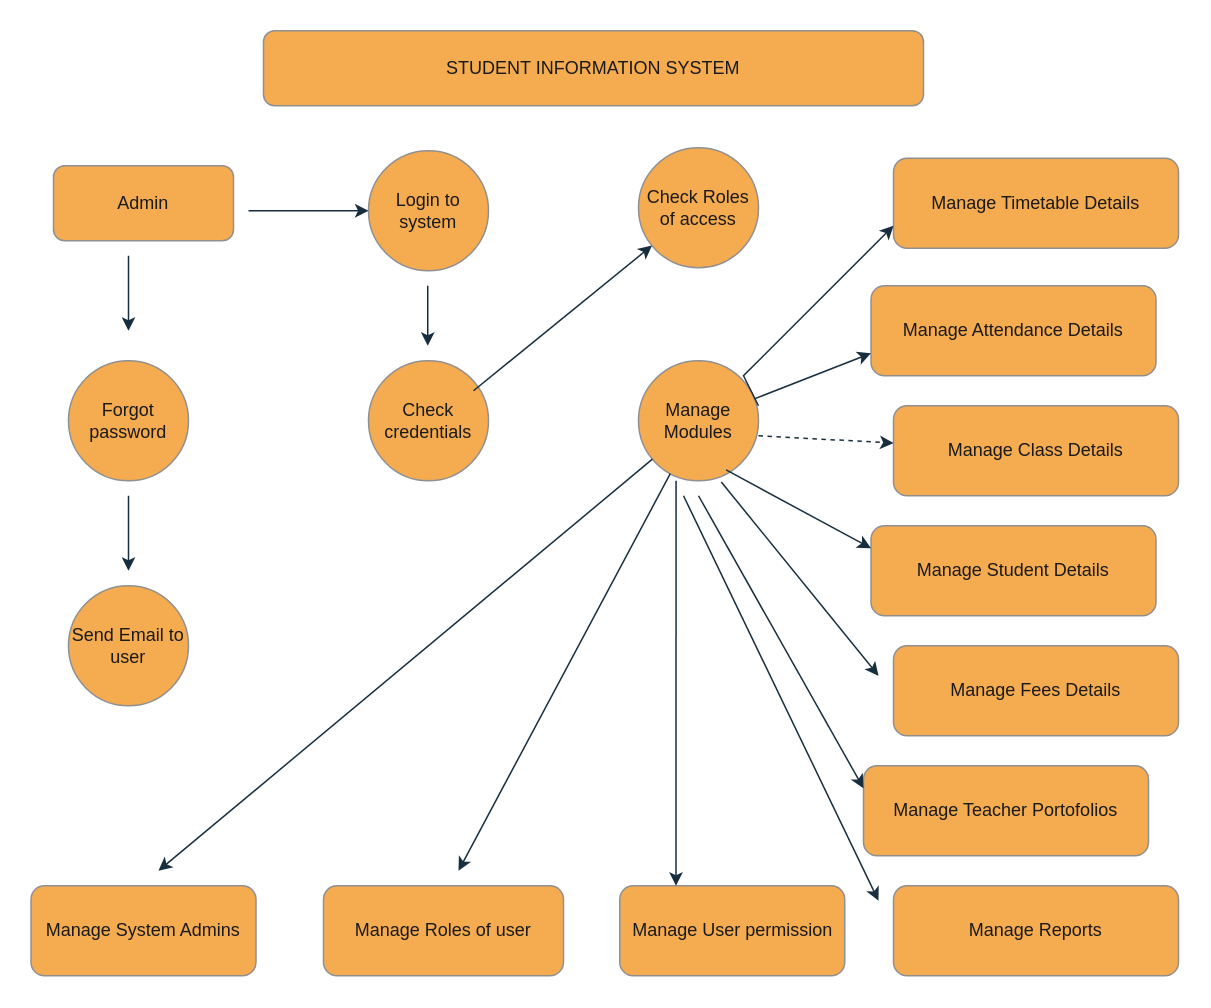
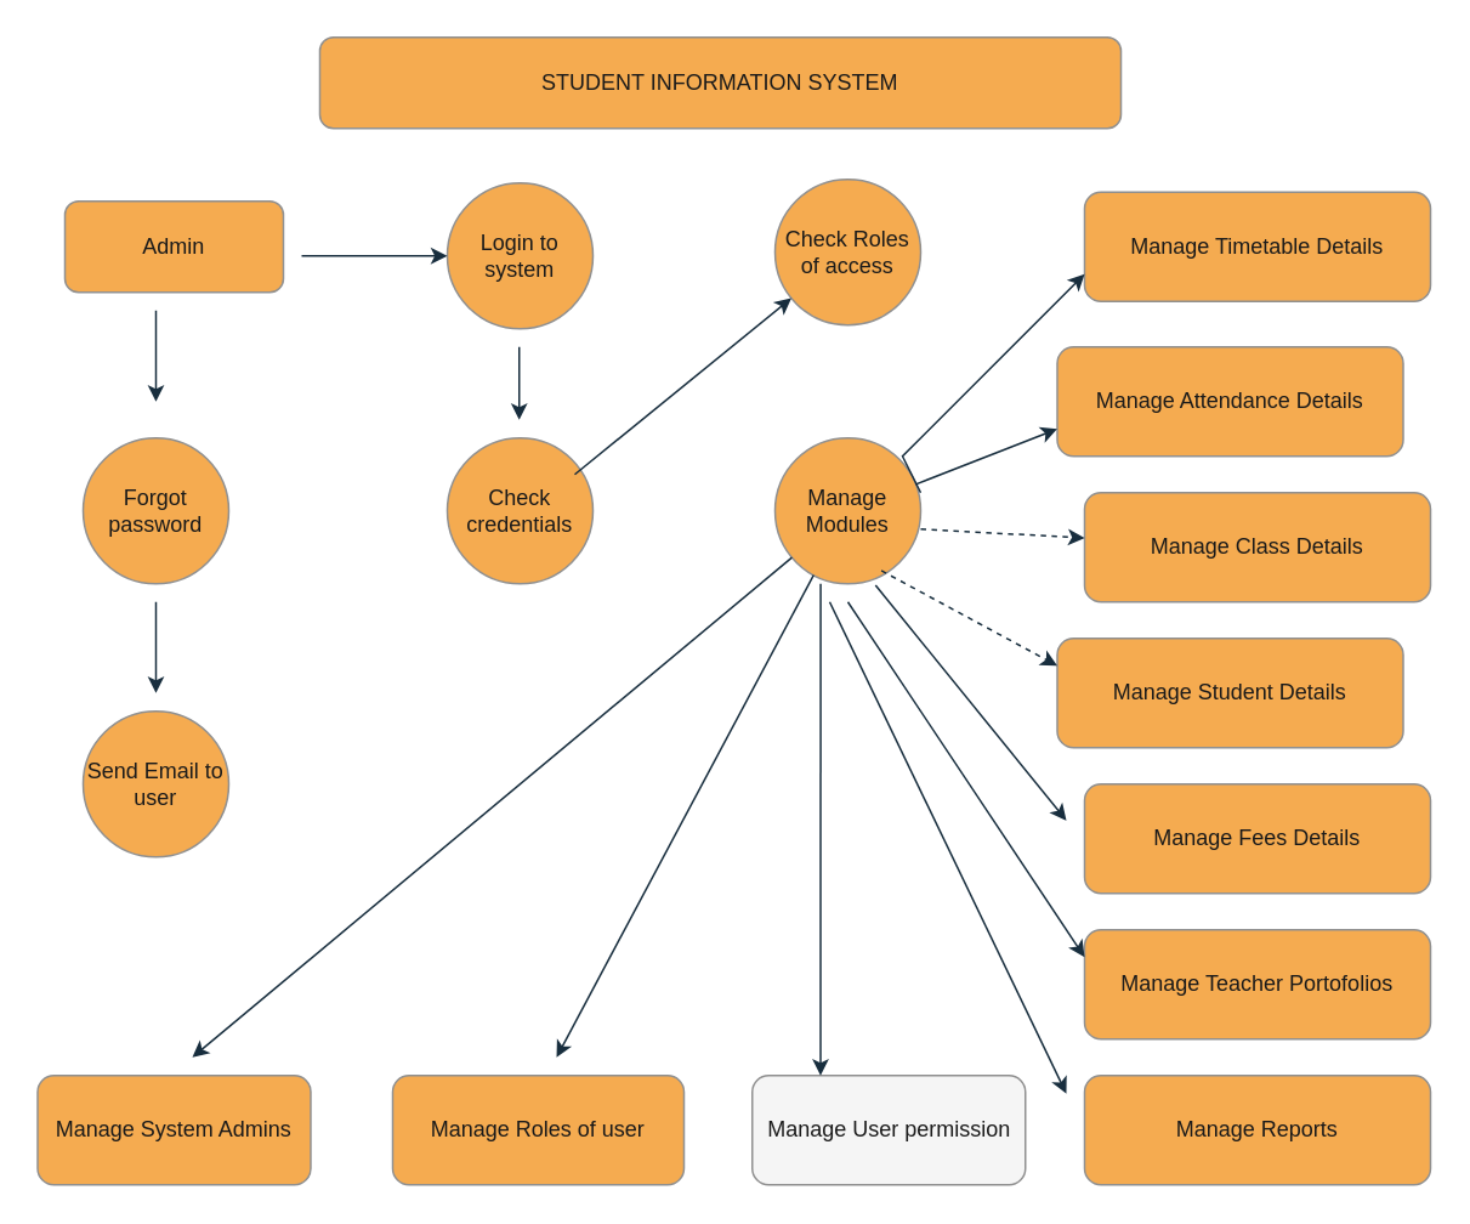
  <mxCell id="0" />
  <mxCell id="1" parent="0" />
  <mxCell id="2" style="edgeStyle=orthogonalEdgeStyle;rounded=1;orthogonalLoop=1;jettySize=auto;html=1;exitX=0;exitY=0.5;exitDx=0;exitDy=0;labelBackgroundColor=none;fontColor=default;strokeColor=#182E3E;" edge="1" parent="1" source="3"><mxGeometry relative="1" as="geometry"><mxPoint x="205" y="40" as="targetPoint" /></mxGeometry></mxCell>
  <mxCell id="3" value="STUDENT INFORMATION SYSTEM" style="rounded=1;whiteSpace=wrap;html=1;labelBackgroundColor=none;fillColor=#F5AB50;strokeColor=#909090;fontColor=#1A1A1A;" vertex="1" parent="1"><mxGeometry x="175" y="20" width="440" height="50" as="geometry" /></mxCell>
  <mxCell id="4" value="Admin" style="rounded=1;whiteSpace=wrap;html=1;labelBackgroundColor=none;fillColor=#F5AB50;strokeColor=#909090;fontColor=#1A1A1A;" vertex="1" parent="1"><mxGeometry x="35" y="110" width="120" height="50" as="geometry" /></mxCell>
  <mxCell id="5" value="Manage System Admins" style="rounded=1;whiteSpace=wrap;html=1;labelBackgroundColor=none;fillColor=#F5AB50;strokeColor=#909090;fontColor=#1A1A1A;" vertex="1" parent="1"><mxGeometry x="20" y="590" width="150" height="60" as="geometry" /></mxCell>
  <mxCell id="6" value="Manage Roles of user" style="rounded=1;whiteSpace=wrap;html=1;labelBackgroundColor=none;fillColor=#F5AB50;strokeColor=#909090;fontColor=#1A1A1A;" vertex="1" parent="1"><mxGeometry x="215" y="590" width="160" height="60" as="geometry" /></mxCell>
- <mxCell id="7" value="Manage User permission" style="rounded=1;whiteSpace=wrap;html=1;labelBackgroundColor=none;fillColor=#F5AB50;strokeColor=#909090;fontColor=#1A1A1A;" vertex="1" parent="1"><mxGeometry x="412.5" y="590" width="150" height="60" as="geometry" /></mxCell>
+ <mxCell id="7" value="Manage User permission" style="rounded=1;whiteSpace=wrap;html=1;labelBackgroundColor=none;fillColor=#f5f5f5;strokeColor=#909090;fontColor=#1A1A1A;" vertex="1" parent="1"><mxGeometry x="412.5" y="590" width="150" height="60" as="geometry" /></mxCell>
  <mxCell id="8" value="Manage Timetable Details" style="rounded=1;whiteSpace=wrap;html=1;labelBackgroundColor=none;fillColor=#F5AB50;strokeColor=#909090;fontColor=#1A1A1A;" vertex="1" parent="1"><mxGeometry x="595" y="105" width="190" height="60" as="geometry" /></mxCell>
  <mxCell id="9" value="Manage Attendance Details" style="rounded=1;whiteSpace=wrap;html=1;labelBackgroundColor=none;fillColor=#F5AB50;strokeColor=#909090;fontColor=#1A1A1A;" vertex="1" parent="1"><mxGeometry x="580" y="190" width="190" height="60" as="geometry" /></mxCell>
  <mxCell id="10" value="Manage Class Details" style="rounded=1;whiteSpace=wrap;html=1;labelBackgroundColor=none;fillColor=#F5AB50;strokeColor=#909090;fontColor=#1A1A1A;" vertex="1" parent="1"><mxGeometry x="595" y="270" width="190" height="60" as="geometry" /></mxCell>
  <mxCell id="11" value="Manage Student Details" style="rounded=1;whiteSpace=wrap;html=1;labelBackgroundColor=none;fillColor=#F5AB50;strokeColor=#909090;fontColor=#1A1A1A;" vertex="1" parent="1"><mxGeometry x="580" y="350" width="190" height="60" as="geometry" /></mxCell>
  <mxCell id="12" value="Manage Fees Details" style="rounded=1;whiteSpace=wrap;html=1;labelBackgroundColor=none;fillColor=#F5AB50;strokeColor=#909090;fontColor=#1A1A1A;" vertex="1" parent="1"><mxGeometry x="595" y="430" width="190" height="60" as="geometry" /></mxCell>
  <mxCell id="13" value="Forgot password" style="ellipse;whiteSpace=wrap;html=1;aspect=fixed;labelBackgroundColor=none;rounded=1;fillColor=#F5AB50;strokeColor=#909090;fontColor=#1A1A1A;" vertex="1" parent="1"><mxGeometry x="45" y="240" width="80" height="80" as="geometry" /></mxCell>
  <mxCell id="14" value="Send Email to user" style="ellipse;whiteSpace=wrap;html=1;aspect=fixed;labelBackgroundColor=none;rounded=1;fillColor=#F5AB50;strokeColor=#909090;fontColor=#1A1A1A;" vertex="1" parent="1"><mxGeometry x="45" y="390" width="80" height="80" as="geometry" /></mxCell>
  <mxCell id="15" value="Check credentials" style="ellipse;whiteSpace=wrap;html=1;aspect=fixed;labelBackgroundColor=none;rounded=1;fillColor=#F5AB50;strokeColor=#909090;fontColor=#1A1A1A;" vertex="1" parent="1"><mxGeometry x="245" y="240" width="80" height="80" as="geometry" /></mxCell>
  <mxCell id="16" value="Login to system" style="ellipse;whiteSpace=wrap;html=1;aspect=fixed;labelBackgroundColor=none;rounded=1;fillColor=#F5AB50;strokeColor=#909090;fontColor=#1A1A1A;" vertex="1" parent="1"><mxGeometry x="245" y="100" width="80" height="80" as="geometry" /></mxCell>
  <mxCell id="17" value="Check Roles of access" style="ellipse;whiteSpace=wrap;html=1;aspect=fixed;labelBackgroundColor=none;rounded=1;fillColor=#F5AB50;strokeColor=#909090;fontColor=#1A1A1A;" vertex="1" parent="1"><mxGeometry x="425" y="98" width="80" height="80" as="geometry" /></mxCell>
  <mxCell id="18" value="Manage Modules" style="ellipse;whiteSpace=wrap;html=1;aspect=fixed;labelBackgroundColor=none;rounded=1;fillColor=#F5AB50;strokeColor=#909090;fontColor=#1A1A1A;" vertex="1" parent="1"><mxGeometry x="425" y="240" width="80" height="80" as="geometry" /></mxCell>
- <mxCell id="19" value="Manage Teacher Portofolios" style="rounded=1;whiteSpace=wrap;html=1;labelBackgroundColor=none;fillColor=#F5AB50;strokeColor=#909090;fontColor=#1A1A1A;" vertex="1" parent="1"><mxGeometry x="575" y="510" width="190" height="60" as="geometry" /></mxCell>
+ <mxCell id="19" value="Manage Teacher Portofolios" style="rounded=1;whiteSpace=wrap;html=1;labelBackgroundColor=none;fillColor=#F5AB50;strokeColor=#909090;fontColor=#1A1A1A;" vertex="1" parent="1"><mxGeometry x="595" y="510" width="190" height="60" as="geometry" /></mxCell>
  <mxCell id="20" value="Manage Reports" style="rounded=1;whiteSpace=wrap;html=1;labelBackgroundColor=none;fillColor=#F5AB50;strokeColor=#909090;fontColor=#1A1A1A;" vertex="1" parent="1"><mxGeometry x="595" y="590" width="190" height="60" as="geometry" /></mxCell>
  <mxCell id="21" value="" style="endArrow=classic;html=1;rounded=0;strokeColor=#182E3E;fontColor=#1A1A1A;entryX=0;entryY=0.75;entryDx=0;entryDy=0;" edge="1" parent="1" target="8"><mxGeometry width="50" height="50" relative="1" as="geometry"><mxPoint x="505" y="270" as="sourcePoint" /><mxPoint x="585" y="180" as="targetPoint" /><Array as="points"><mxPoint x="495" y="250" /></Array></mxGeometry></mxCell>
  <mxCell id="22" value="" style="endArrow=classic;html=1;rounded=0;strokeColor=#182E3E;fontColor=#1A1A1A;entryX=0;entryY=0.75;entryDx=0;entryDy=0;" edge="1" parent="1" source="18" target="9"><mxGeometry width="50" height="50" relative="1" as="geometry"><mxPoint x="555" y="300" as="sourcePoint" /><mxPoint x="565" y="300" as="targetPoint" /></mxGeometry></mxCell>
  <mxCell id="23" value="" style="endArrow=classic;html=1;rounded=0;strokeColor=#182E3E;fontColor=#1A1A1A;exitX=1;exitY=0.625;exitDx=0;exitDy=0;exitPerimeter=0;dashed=1;" edge="1" parent="1" source="18" target="10"><mxGeometry width="50" height="50" relative="1" as="geometry"><mxPoint x="495" y="320" as="sourcePoint" /><mxPoint x="545" y="270" as="targetPoint" /></mxGeometry></mxCell>
- <mxCell id="24" value="" style="endArrow=classic;html=1;rounded=0;strokeColor=#182E3E;fontColor=#1A1A1A;exitX=0.73;exitY=0.91;exitDx=0;exitDy=0;exitPerimeter=0;entryX=0;entryY=0.25;entryDx=0;entryDy=0;" edge="1" parent="1" source="18" target="11"><mxGeometry width="50" height="50" relative="1" as="geometry"><mxPoint x="485" y="330" as="sourcePoint" /><mxPoint x="585" y="370" as="targetPoint" /></mxGeometry></mxCell>
+ <mxCell id="24" value="" style="endArrow=classic;html=1;rounded=0;strokeColor=#182E3E;fontColor=#1A1A1A;exitX=0.73;exitY=0.91;exitDx=0;exitDy=0;exitPerimeter=0;entryX=0;entryY=0.25;entryDx=0;entryDy=0;dashed=1;" edge="1" parent="1" source="18" target="11"><mxGeometry width="50" height="50" relative="1" as="geometry"><mxPoint x="485" y="330" as="sourcePoint" /><mxPoint x="585" y="370" as="targetPoint" /></mxGeometry></mxCell>
  <mxCell id="25" value="" style="endArrow=classic;html=1;rounded=0;strokeColor=#182E3E;fontColor=#1A1A1A;exitX=0.69;exitY=1.01;exitDx=0;exitDy=0;exitPerimeter=0;" edge="1" parent="1" source="18"><mxGeometry width="50" height="50" relative="1" as="geometry"><mxPoint x="395" y="370" as="sourcePoint" /><mxPoint x="585" y="450" as="targetPoint" /></mxGeometry></mxCell>
  <mxCell id="26" value="" style="endArrow=classic;html=1;rounded=0;strokeColor=#182E3E;fontColor=#1A1A1A;entryX=0;entryY=0.25;entryDx=0;entryDy=0;" edge="1" parent="1" target="19"><mxGeometry width="50" height="50" relative="1" as="geometry"><mxPoint x="465" y="330" as="sourcePoint" /><mxPoint x="445" y="320" as="targetPoint" /></mxGeometry></mxCell>
  <mxCell id="27" value="" style="endArrow=classic;html=1;rounded=0;strokeColor=#182E3E;fontColor=#1A1A1A;" edge="1" parent="1"><mxGeometry width="50" height="50" relative="1" as="geometry"><mxPoint x="455" y="330" as="sourcePoint" /><mxPoint x="585" y="600" as="targetPoint" /></mxGeometry></mxCell>
  <mxCell id="28" value="" style="endArrow=classic;html=1;rounded=0;strokeColor=#182E3E;fontColor=#1A1A1A;entryX=0.25;entryY=0;entryDx=0;entryDy=0;exitX=0.313;exitY=1;exitDx=0;exitDy=0;exitPerimeter=0;" edge="1" parent="1" source="18" target="7"><mxGeometry width="50" height="50" relative="1" as="geometry"><mxPoint x="445" y="350" as="sourcePoint" /><mxPoint x="445" y="320" as="targetPoint" /></mxGeometry></mxCell>
  <mxCell id="29" value="" style="endArrow=classic;html=1;rounded=0;strokeColor=#182E3E;fontColor=#1A1A1A;" edge="1" parent="1" source="18"><mxGeometry width="50" height="50" relative="1" as="geometry"><mxPoint x="395" y="370" as="sourcePoint" /><mxPoint x="305" y="580" as="targetPoint" /></mxGeometry></mxCell>
  <mxCell id="30" value="" style="endArrow=classic;html=1;rounded=0;strokeColor=#182E3E;fontColor=#1A1A1A;" edge="1" parent="1" source="18"><mxGeometry width="50" height="50" relative="1" as="geometry"><mxPoint x="395" y="370" as="sourcePoint" /><mxPoint x="105" y="580" as="targetPoint" /></mxGeometry></mxCell>
  <mxCell id="31" value="" style="endArrow=classic;html=1;rounded=0;strokeColor=#182E3E;fontColor=#1A1A1A;" edge="1" parent="1" target="17"><mxGeometry width="50" height="50" relative="1" as="geometry"><mxPoint x="315" y="260" as="sourcePoint" /><mxPoint x="455" y="220" as="targetPoint" /></mxGeometry></mxCell>
  <mxCell id="32" value="" style="endArrow=classic;html=1;rounded=0;strokeColor=#182E3E;fontColor=#1A1A1A;" edge="1" parent="1"><mxGeometry width="50" height="50" relative="1" as="geometry"><mxPoint x="284.5" y="190" as="sourcePoint" /><mxPoint x="284.5" y="230" as="targetPoint" /></mxGeometry></mxCell>
  <mxCell id="33" value="" style="endArrow=classic;html=1;rounded=0;strokeColor=#182E3E;fontColor=#1A1A1A;" edge="1" parent="1"><mxGeometry width="50" height="50" relative="1" as="geometry"><mxPoint x="85" y="330" as="sourcePoint" /><mxPoint x="85" y="380" as="targetPoint" /></mxGeometry></mxCell>
  <mxCell id="34" value="" style="endArrow=classic;html=1;rounded=0;strokeColor=#182E3E;fontColor=#1A1A1A;" edge="1" parent="1"><mxGeometry width="50" height="50" relative="1" as="geometry"><mxPoint x="85" y="170" as="sourcePoint" /><mxPoint x="85" y="220" as="targetPoint" /></mxGeometry></mxCell>
  <mxCell id="35" value="" style="endArrow=classic;html=1;rounded=0;strokeColor=#182E3E;fontColor=#1A1A1A;entryX=0;entryY=0.5;entryDx=0;entryDy=0;" edge="1" parent="1" target="16"><mxGeometry width="50" height="50" relative="1" as="geometry"><mxPoint x="165" y="140" as="sourcePoint" /><mxPoint x="225" y="60" as="targetPoint" /></mxGeometry></mxCell>
